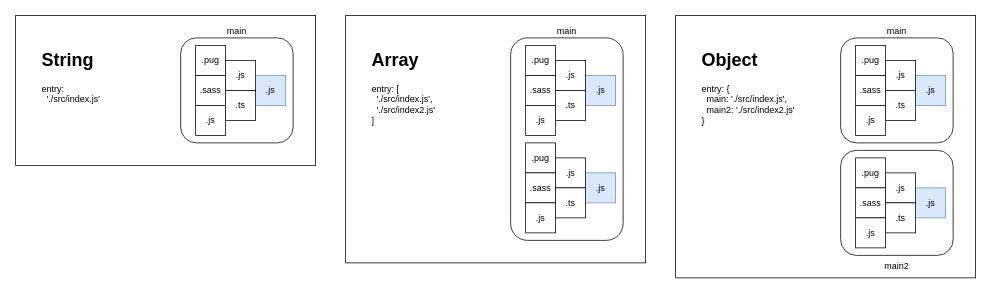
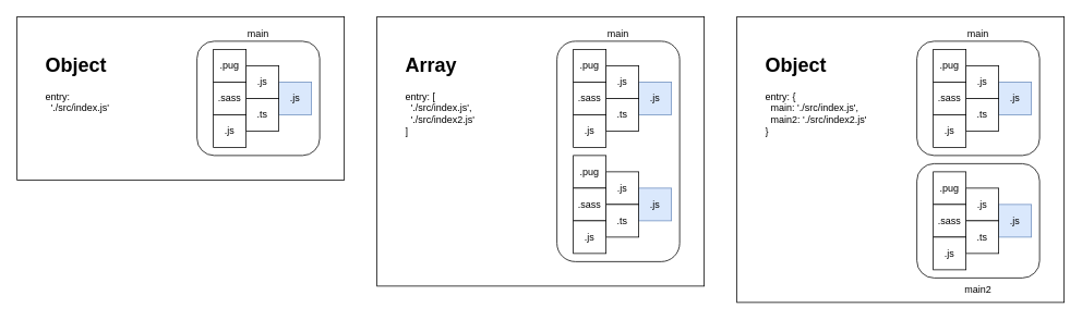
  <mxCell id="0" />
  <mxCell id="1" parent="0" />
  <mxCell id="2" value="" style="rounded=0;whiteSpace=wrap;html=1;" vertex="1" parent="1"><mxGeometry x="900" y="20" width="400" height="350" as="geometry" /></mxCell>
  <mxCell id="3" value="" style="rounded=0;whiteSpace=wrap;html=1;" vertex="1" parent="1"><mxGeometry x="460" y="20" width="400" height="330" as="geometry" /></mxCell>
  <mxCell id="4" value="" style="rounded=0;whiteSpace=wrap;html=1;" vertex="1" parent="1"><mxGeometry x="20" y="20" width="400" height="200" as="geometry" /></mxCell>
  <mxCell id="5" value="main2" style="rounded=1;whiteSpace=wrap;html=1;labelPosition=center;verticalLabelPosition=bottom;align=center;verticalAlign=top;" vertex="1" parent="1"><mxGeometry x="1120" y="200" width="150" height="140" as="geometry" /></mxCell>
  <mxCell id="6" value="main" style="rounded=1;whiteSpace=wrap;html=1;labelPosition=center;verticalLabelPosition=top;align=center;verticalAlign=bottom;" vertex="1" parent="1"><mxGeometry x="1120" y="50" width="150" height="140" as="geometry" /></mxCell>
  <mxCell id="7" value="main" style="rounded=1;whiteSpace=wrap;html=1;labelPosition=center;verticalLabelPosition=top;align=center;verticalAlign=bottom;" vertex="1" parent="1"><mxGeometry x="680" y="50" width="150" height="270" as="geometry" /></mxCell>
  <mxCell id="8" value="main" style="rounded=1;whiteSpace=wrap;html=1;verticalAlign=bottom;align=center;labelPosition=center;verticalLabelPosition=top;" vertex="1" parent="1"><mxGeometry x="240" y="50" width="150" height="140" as="geometry" /></mxCell>
  <mxCell id="9" value=".js" style="whiteSpace=wrap;html=1;aspect=fixed;direction=east;fillColor=#dae8fc;strokeColor=#6c8ebf;" vertex="1" parent="1"><mxGeometry x="780" y="230" width="40" height="40" as="geometry" /></mxCell>
  <mxCell id="10" value=".js" style="whiteSpace=wrap;html=1;aspect=fixed;direction=east;" vertex="1" parent="1"><mxGeometry x="740" y="210" width="40" height="40" as="geometry" /></mxCell>
  <mxCell id="11" value=".ts" style="whiteSpace=wrap;html=1;aspect=fixed;direction=east;" vertex="1" parent="1"><mxGeometry x="740" y="250" width="40" height="40" as="geometry" /></mxCell>
  <mxCell id="12" value=".pug" style="whiteSpace=wrap;html=1;aspect=fixed;direction=east;" vertex="1" parent="1"><mxGeometry x="700" y="190" width="40" height="40" as="geometry" /></mxCell>
  <mxCell id="13" value=".sass" style="whiteSpace=wrap;html=1;aspect=fixed;direction=east;" vertex="1" parent="1"><mxGeometry x="700" y="230" width="40" height="40" as="geometry" /></mxCell>
  <mxCell id="14" value=".js" style="whiteSpace=wrap;html=1;aspect=fixed;direction=east;" vertex="1" parent="1"><mxGeometry x="700" y="270" width="40" height="40" as="geometry" /></mxCell>
  <mxCell id="15" value=".js" style="whiteSpace=wrap;html=1;aspect=fixed;direction=east;fillColor=#dae8fc;strokeColor=#6c8ebf;" vertex="1" parent="1"><mxGeometry x="780" y="100" width="40" height="40" as="geometry" /></mxCell>
  <mxCell id="16" value=".js" style="whiteSpace=wrap;html=1;aspect=fixed;direction=east;" vertex="1" parent="1"><mxGeometry x="740" y="80" width="40" height="40" as="geometry" /></mxCell>
  <mxCell id="17" value=".ts" style="whiteSpace=wrap;html=1;aspect=fixed;direction=east;" vertex="1" parent="1"><mxGeometry x="740" y="120" width="40" height="40" as="geometry" /></mxCell>
  <mxCell id="18" value=".pug" style="whiteSpace=wrap;html=1;aspect=fixed;direction=east;" vertex="1" parent="1"><mxGeometry x="700" y="60" width="40" height="40" as="geometry" /></mxCell>
  <mxCell id="19" value=".sass" style="whiteSpace=wrap;html=1;aspect=fixed;direction=east;" vertex="1" parent="1"><mxGeometry x="700" y="100" width="40" height="40" as="geometry" /></mxCell>
  <mxCell id="20" value=".js" style="whiteSpace=wrap;html=1;aspect=fixed;direction=east;" vertex="1" parent="1"><mxGeometry x="700" y="140" width="40" height="40" as="geometry" /></mxCell>
  <mxCell id="21" value=".js" style="whiteSpace=wrap;html=1;aspect=fixed;direction=east;fillColor=#dae8fc;strokeColor=#6c8ebf;" vertex="1" parent="1"><mxGeometry x="340" y="100" width="40" height="40" as="geometry" /></mxCell>
  <mxCell id="22" value=".js" style="whiteSpace=wrap;html=1;aspect=fixed;direction=east;" vertex="1" parent="1"><mxGeometry x="300" y="80" width="40" height="40" as="geometry" /></mxCell>
  <mxCell id="23" value=".ts" style="whiteSpace=wrap;html=1;aspect=fixed;direction=east;" vertex="1" parent="1"><mxGeometry x="300" y="120" width="40" height="40" as="geometry" /></mxCell>
  <mxCell id="24" value=".pug" style="whiteSpace=wrap;html=1;aspect=fixed;direction=east;" vertex="1" parent="1"><mxGeometry x="260" y="60" width="40" height="40" as="geometry" /></mxCell>
  <mxCell id="25" value=".sass" style="whiteSpace=wrap;html=1;aspect=fixed;direction=east;" vertex="1" parent="1"><mxGeometry x="260" y="100" width="40" height="40" as="geometry" /></mxCell>
  <mxCell id="26" value=".js" style="whiteSpace=wrap;html=1;aspect=fixed;direction=east;" vertex="1" parent="1"><mxGeometry x="260" y="140" width="40" height="40" as="geometry" /></mxCell>
  <mxCell id="27" value=".js" style="whiteSpace=wrap;html=1;aspect=fixed;direction=east;fillColor=#dae8fc;strokeColor=#6c8ebf;" vertex="1" parent="1"><mxGeometry x="1220" y="250" width="40" height="40" as="geometry" /></mxCell>
  <mxCell id="28" value=".js" style="whiteSpace=wrap;html=1;aspect=fixed;direction=east;" vertex="1" parent="1"><mxGeometry x="1180" y="230" width="40" height="40" as="geometry" /></mxCell>
  <mxCell id="29" value=".ts" style="whiteSpace=wrap;html=1;aspect=fixed;direction=east;" vertex="1" parent="1"><mxGeometry x="1180" y="270" width="40" height="40" as="geometry" /></mxCell>
  <mxCell id="30" value=".pug" style="whiteSpace=wrap;html=1;aspect=fixed;direction=east;" vertex="1" parent="1"><mxGeometry x="1140" y="210" width="40" height="40" as="geometry" /></mxCell>
  <mxCell id="31" value=".sass" style="whiteSpace=wrap;html=1;aspect=fixed;direction=east;" vertex="1" parent="1"><mxGeometry x="1140" y="250" width="40" height="40" as="geometry" /></mxCell>
  <mxCell id="32" value=".js" style="whiteSpace=wrap;html=1;aspect=fixed;direction=east;" vertex="1" parent="1"><mxGeometry x="1140" y="290" width="40" height="40" as="geometry" /></mxCell>
  <mxCell id="33" value=".js" style="whiteSpace=wrap;html=1;aspect=fixed;direction=east;fillColor=#dae8fc;strokeColor=#6c8ebf;" vertex="1" parent="1"><mxGeometry x="1220" y="100" width="40" height="40" as="geometry" /></mxCell>
  <mxCell id="34" value=".js" style="whiteSpace=wrap;html=1;aspect=fixed;direction=east;" vertex="1" parent="1"><mxGeometry x="1180" y="80" width="40" height="40" as="geometry" /></mxCell>
  <mxCell id="35" value=".ts" style="whiteSpace=wrap;html=1;aspect=fixed;direction=east;" vertex="1" parent="1"><mxGeometry x="1180" y="120" width="40" height="40" as="geometry" /></mxCell>
  <mxCell id="36" value=".pug" style="whiteSpace=wrap;html=1;aspect=fixed;direction=east;" vertex="1" parent="1"><mxGeometry x="1140" y="60" width="40" height="40" as="geometry" /></mxCell>
  <mxCell id="37" value=".sass" style="whiteSpace=wrap;html=1;aspect=fixed;direction=east;" vertex="1" parent="1"><mxGeometry x="1140" y="100" width="40" height="40" as="geometry" /></mxCell>
  <mxCell id="38" value=".js" style="whiteSpace=wrap;html=1;aspect=fixed;direction=east;" vertex="1" parent="1"><mxGeometry x="1140" y="140" width="40" height="40" as="geometry" /></mxCell>
- <mxCell id="39" value="&lt;h1&gt;String&lt;/h1&gt;&lt;div&gt;entry:&lt;/div&gt;&lt;div&gt;&amp;nbsp; './src/index.js'&lt;/div&gt;" style="text;html=1;strokeColor=none;fillColor=none;spacing=5;spacingTop=-20;whiteSpace=wrap;overflow=hidden;rounded=0;" vertex="1" parent="1"><mxGeometry x="50" y="60" width="190" height="120" as="geometry" /></mxCell>
+ <mxCell id="39" value="&lt;h1&gt;Object&lt;/h1&gt;&lt;div&gt;entry:&lt;/div&gt;&lt;div&gt;&amp;nbsp; './src/index.js'&lt;/div&gt;" style="text;html=1;strokeColor=none;fillColor=none;spacing=5;spacingTop=-20;whiteSpace=wrap;overflow=hidden;rounded=0;" vertex="1" parent="1"><mxGeometry x="50" y="60" width="190" height="120" as="geometry" /></mxCell>
  <mxCell id="40" value="&lt;h1&gt;Array&lt;/h1&gt;&lt;div&gt;entry: [&lt;/div&gt;&lt;div&gt;&lt;span&gt;&amp;nbsp; './src/index.js',&lt;/span&gt;&lt;/div&gt;&lt;div&gt;&lt;span&gt;&amp;nbsp; './src/index2.js'&lt;/span&gt;&lt;/div&gt;&lt;div&gt;&lt;span&gt;]&lt;/span&gt;&lt;/div&gt;" style="text;html=1;strokeColor=none;fillColor=none;spacing=5;spacingTop=-20;whiteSpace=wrap;overflow=hidden;rounded=0;" vertex="1" parent="1"><mxGeometry x="490" y="60" width="190" height="250" as="geometry" /></mxCell>
  <mxCell id="41" value="&lt;h1&gt;Object&lt;/h1&gt;&lt;div&gt;entry: {&lt;/div&gt;&lt;div&gt;&lt;span&gt;&amp;nbsp; main: './src/index.js',&lt;/span&gt;&lt;/div&gt;&lt;div&gt;&lt;span&gt;&amp;nbsp; main2: './src/index2.js'&lt;/span&gt;&lt;/div&gt;&lt;div&gt;&lt;span&gt;}&lt;/span&gt;&lt;/div&gt;" style="text;html=1;strokeColor=none;fillColor=none;spacing=5;spacingTop=-20;whiteSpace=wrap;overflow=hidden;rounded=0;" vertex="1" parent="1"><mxGeometry x="930" y="60" width="190" height="250" as="geometry" /></mxCell>
